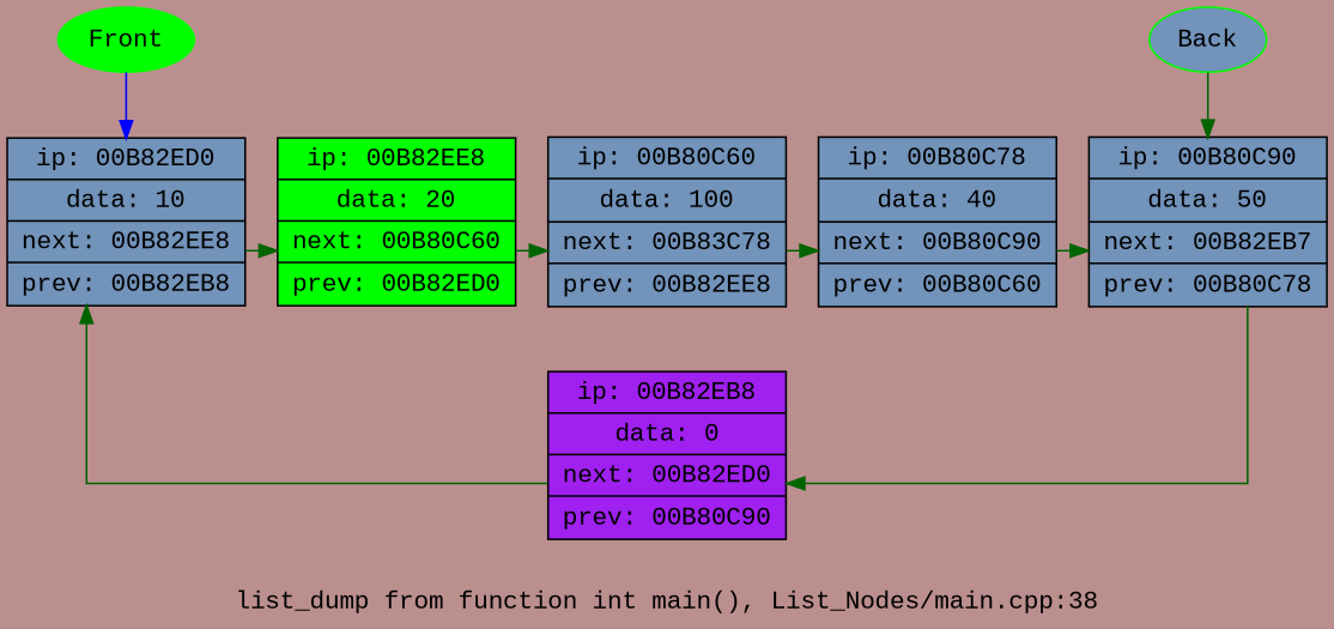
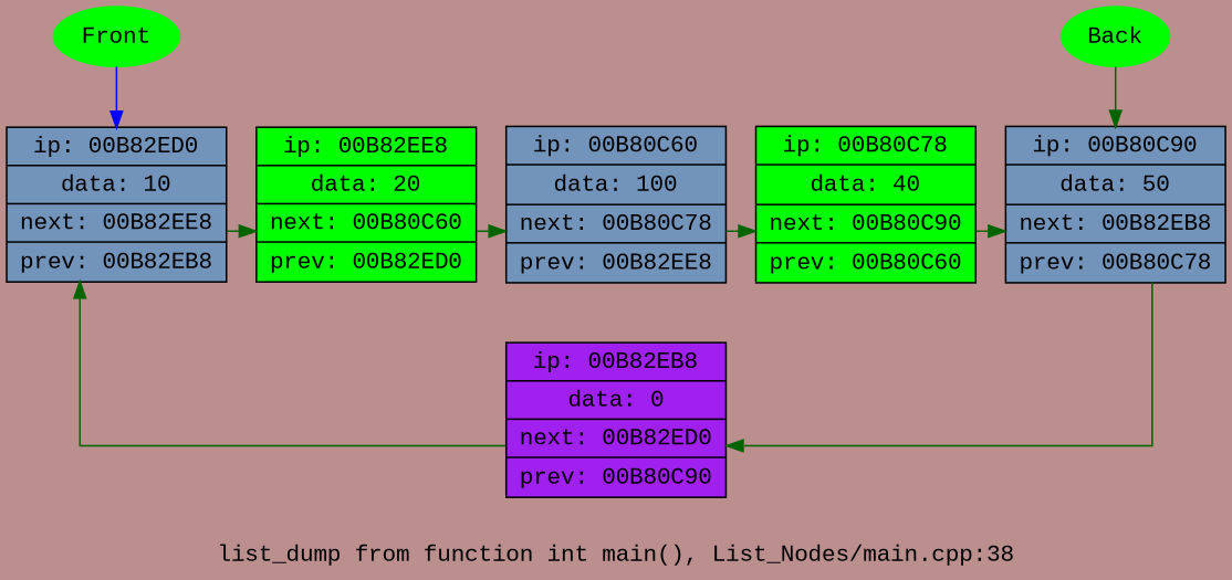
  digraph {
    bgcolor=RosyBrown
    fontname="Liberation Mono"
    label="list_dump from function int main(), List_Nodes/main.cpp:38"
    rankdir=TB
    splines=ortho
    node [fillcolor="#7293ba" fontname="Liberation Mono" shape=record style=filled]
    edge [color=darkgreen fontname="Liberation Mono"]
    n1 [fillcolor=purple label=" {ip: 00B82EB8 | data: 0 | next: 00B82ED0 | prev: 00B80C90 }" width=0.2]
    n2 [label=" {ip: 00B82ED0 | data: 10 | next: 00B82EE8 | prev: 00B82EB8 }" width=0.2]
    n3 [fillcolor=green label=" {ip: 00B82EE8 | data: 20 | next: 00B80C60 | prev: 00B82ED0 }" width=0.2]
-   n4 [label=" {ip: 00B80C60 | data: 100 | next: 00B83C78 | prev: 00B82EE8 }" width=0.2]
-   n5 [label=" {ip: 00B80C78 | data: 40 | next: 00B80C90 | prev: 00B80C60 }" width=0.2]
-   n6 [label=" {ip: 00B80C90 | data: 50 | next: 00B82EB7 | prev: 00B80C78 }" width=0.2]
+   n4 [label=" {ip: 00B80C60 | data: 100 | next: 00B80C78 | prev: 00B82EE8 }" width=0.2]
+   n5 [fillcolor=green label=" {ip: 00B80C78 | data: 40 | next: 00B80C90 | prev: 00B80C60 }" width=0.2]
+   n6 [label=" {ip: 00B80C90 | data: 50 | next: 00B82EB8 | prev: 00B80C78 }" width=0.2]
    Front [color=green fillcolor="" shape=""]
-   Back [color=green shape=""]
+   Back [color=green fillcolor="" shape=""]
    subgraph sub_1 {
      rank=max
      n1
    }
    subgraph sub_2 {
      rank=same
      n2
      n3
      n4
      n5
      n6
    }
    n1 -> n2 [color=invis]
    n1 -> n2 [constraint=false]
    n2 -> n3 [color=invis]
    n2 -> n3 [constraint=false]
    n3 -> n4 [color=invis]
    n3 -> n4 [constraint=false]
    n4 -> n5 [color=invis]
    n4 -> n5 [constraint=false]
    n5 -> n6 [color=invis]
    n5 -> n6 [constraint=false]
    n6 -> n1 [color=invis]
    n6 -> n1 [constraint=false]
    Front -> n2 [color=blue style=filled]
    Back -> n6 [style=filled]
  }
